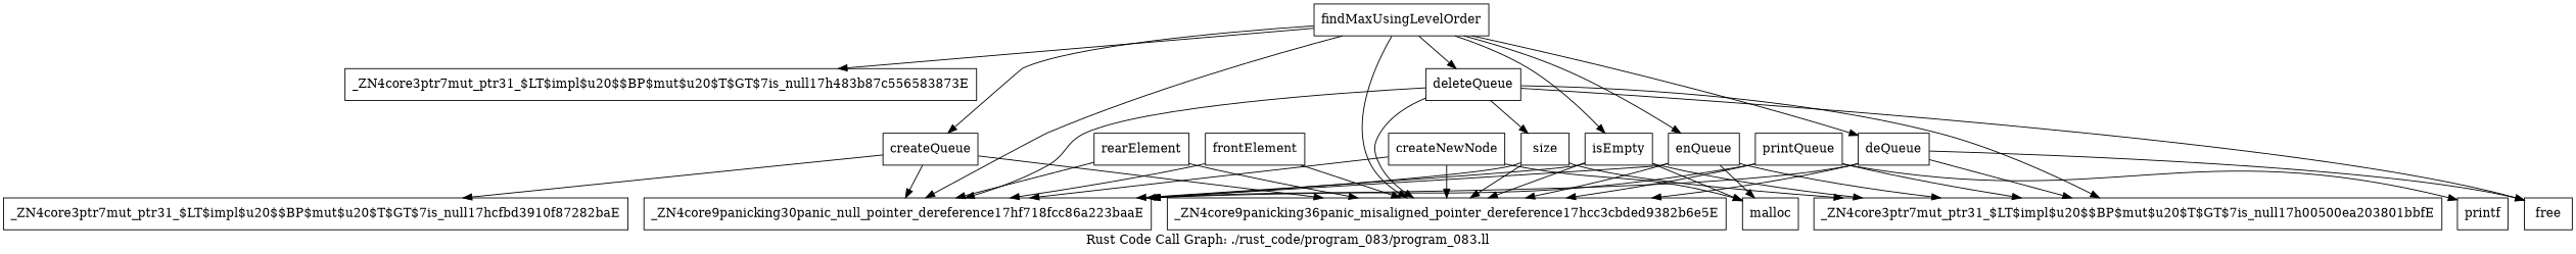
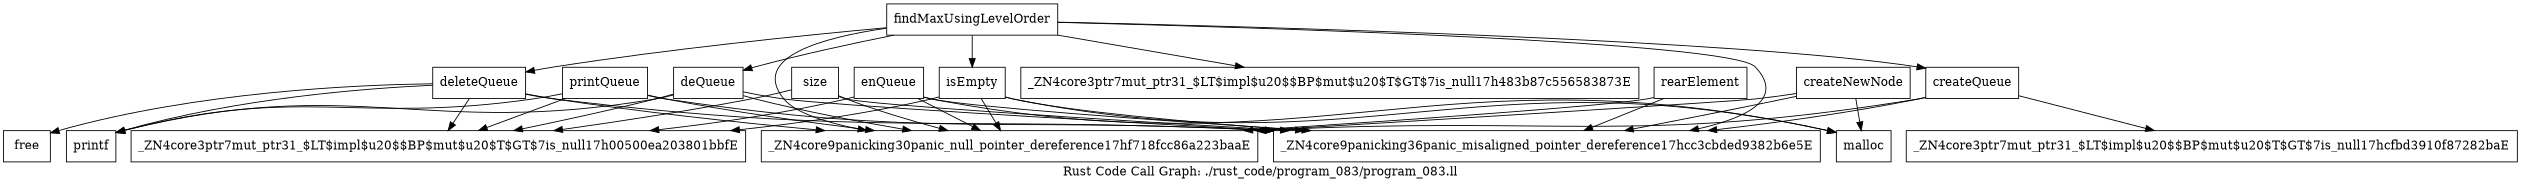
  digraph {
    label="Rust Code Call Graph: ./rust_code/program_083/program_083.ll"
    node [shape=record]
    n1 [label="{_ZN4core3ptr7mut_ptr31_$LT$impl$u20$$BP$mut$u20$T$GT$7is_null17h00500ea203801bbfE}"]
    n2 [label="{_ZN4core3ptr7mut_ptr31_$LT$impl$u20$$BP$mut$u20$T$GT$7is_null17h483b87c556583873E}"]
    n3 [label="{_ZN4core3ptr7mut_ptr31_$LT$impl$u20$$BP$mut$u20$T$GT$7is_null17hcfbd3910f87282baE}"]
    n4 [label="{createQueue}"]
    n5 [label="{_ZN4core9panicking36panic_misaligned_pointer_dereference17hcc3cbded9382b6e5E}"]
    n6 [label="{_ZN4core9panicking30panic_null_pointer_dereference17hf718fcc86a223baaE}"]
    n7 [label="{malloc}"]
    n8 [label="{size}"]
    n9 [label="{deQueue}"]
    n10 [label="{printf}"]
-   n11 [label="{frontElement}"]
    n12 [label="{rearElement}"]
    n13 [label="{isEmpty}"]
    n14 [label="{enQueue}"]
    n15 [label="{free}"]
    n16 [label="{printQueue}"]
    n17 [label="{deleteQueue}"]
    n18 [label="{createNewNode}"]
    n19 [label="{findMaxUsingLevelOrder}"]
    n4 -> n3
    n4 -> n5
    n4 -> n6
    n8 -> n1
    n8 -> n5
    n8 -> n6
    n9 -> n1
    n9 -> n5
    n9 -> n6
-   n9 -> n15
-   n11 -> n5
-   n11 -> n6
+   n9 -> n10
    n12 -> n5
    n12 -> n6
    n13 -> n1
    n13 -> n5
    n13 -> n6
    n13 -> n7
    n14 -> n1
    n14 -> n5
    n14 -> n6
    n14 -> n7
    n16 -> n1
    n16 -> n5
    n16 -> n6
    n16 -> n10
    n17 -> n1
    n17 -> n5
    n17 -> n6
-   n17 -> n8
+   n17 -> n10
    n17 -> n15
    n18 -> n5
    n18 -> n6
    n18 -> n7
    n19 -> n2
    n19 -> n4
    n19 -> n5
    n19 -> n6
    n19 -> n9
    n19 -> n13
-   n19 -> n14
    n19 -> n17
  }
